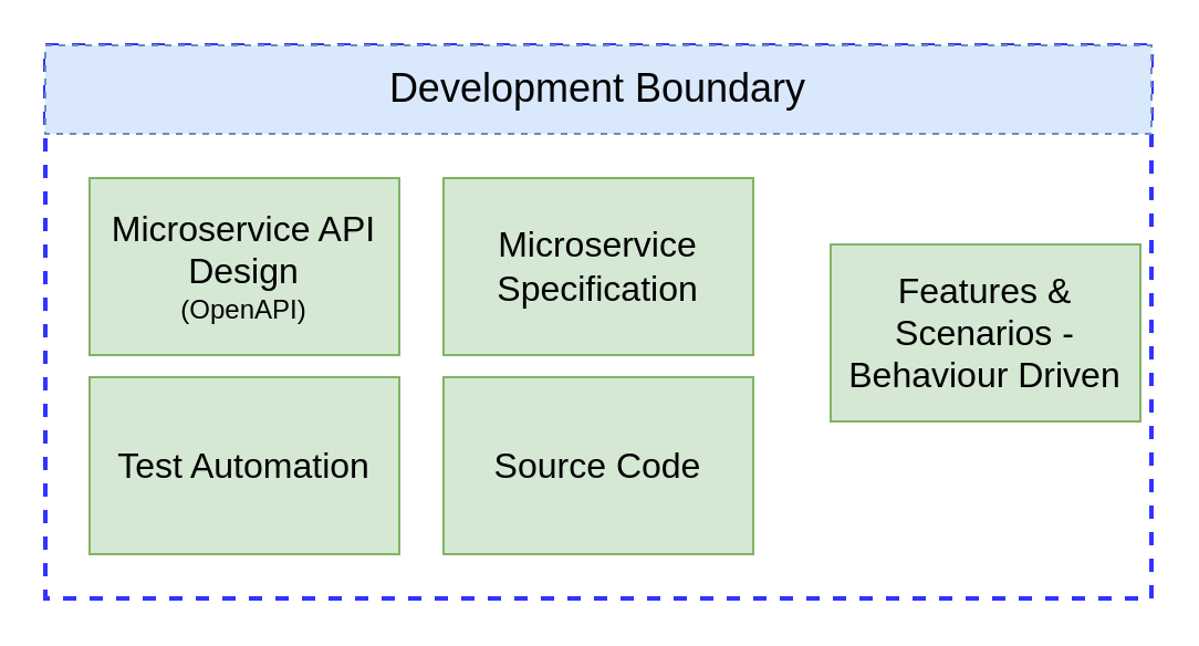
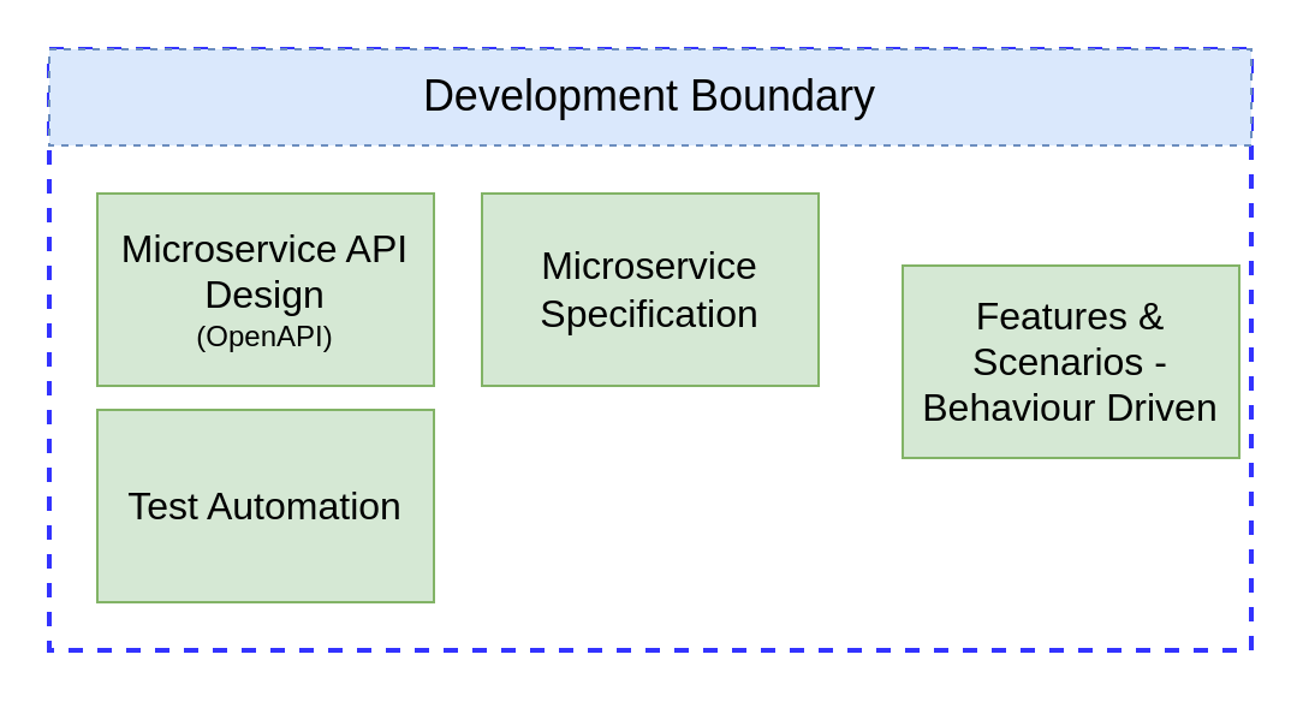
  <mxCell id="0" />
  <mxCell id="1" parent="0" />
  <mxCell id="2" value="" style="rounded=0;whiteSpace=wrap;html=1;dashed=1;fillColor=none;strokeColor=#3333FF;strokeWidth=2;" parent="1" vertex="1"><mxGeometry x="20" y="20" width="500" height="250" as="geometry" /></mxCell>
  <mxCell id="3" value="&lt;span style=&quot;font-size: 18px&quot;&gt;Development Boundary&lt;/span&gt;" style="text;html=1;strokeColor=#6c8ebf;fillColor=#dae8fc;align=center;verticalAlign=middle;whiteSpace=wrap;rounded=0;dashed=1;" parent="1" vertex="1"><mxGeometry x="20" y="20" width="500" height="40" as="geometry" /></mxCell>
  <mxCell id="4" value="&lt;span style=&quot;font-size: 16px&quot;&gt;Microservice API Design&lt;/span&gt;&lt;br&gt;(OpenAPI)" style="rounded=0;whiteSpace=wrap;html=1;fillColor=#d5e8d4;strokeColor=#82b366;" parent="1" vertex="1"><mxGeometry x="40" y="80" width="140" height="80" as="geometry" /></mxCell>
  <mxCell id="5" value="&lt;span style=&quot;font-size: 16px&quot;&gt;Features &amp;amp; Scenarios - Behaviour Driven&lt;/span&gt;" style="rounded=0;whiteSpace=wrap;html=1;fillColor=#d5e8d4;strokeColor=#82b366;" parent="1" vertex="1"><mxGeometry x="375" y="110" width="140" height="80" as="geometry" /></mxCell>
- <mxCell id="6" value="&lt;span style=&quot;font-size: 16px&quot;&gt;Source Code&lt;/span&gt;" style="rounded=0;whiteSpace=wrap;html=1;fillColor=#d5e8d4;strokeColor=#82b366;" parent="1" vertex="1"><mxGeometry x="200" y="170" width="140" height="80" as="geometry" /></mxCell>
  <mxCell id="7" value="&lt;span style=&quot;font-size: 16px&quot;&gt;Test Automation&lt;/span&gt;" style="rounded=0;whiteSpace=wrap;html=1;fillColor=#d5e8d4;strokeColor=#82b366;" parent="1" vertex="1"><mxGeometry x="40" y="170" width="140" height="80" as="geometry" /></mxCell>
  <mxCell id="8" value="&lt;span style=&quot;font-size: 16px&quot;&gt;Microservice&lt;/span&gt;&lt;br&gt;&lt;span style=&quot;font-size: 16px&quot;&gt;Specification&lt;/span&gt;" style="rounded=0;whiteSpace=wrap;html=1;fillColor=#d5e8d4;strokeColor=#82b366;" parent="1" vertex="1"><mxGeometry x="200" y="80" width="140" height="80" as="geometry" /></mxCell>
